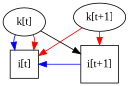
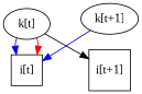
  digraph {
    fontname="Liberation Serif"
    rankdir=LR
    splines=FALSE
    node [fontname="Liberation Serif"]
    edge [color=blue fontname="Liberation Serif"]
    "i[t]" [shape=square]
    "k[t]"
    "i[t+1]" [shape=square]
    "k[t+1]"
    subgraph sub_1 {
      rank=same
      "i[t]"
      "k[t]"
    }
    subgraph sub_2 {
      rank=same
      "i[t+1]"
      "k[t+1]"
    }
    "k[t]" -> "i[t]" [color=red]
    "k[t]" -> "i[t]"
    "k[t]" -> "i[t+1]" [color=""]
-   "i[t+1]" -> "i[t]"
-   "k[t+1]" -> "i[t]" [color=red]
-   "k[t+1]" -> "i[t+1]" [color=red]
+   "k[t+1]" -> "i[t]"
  }
